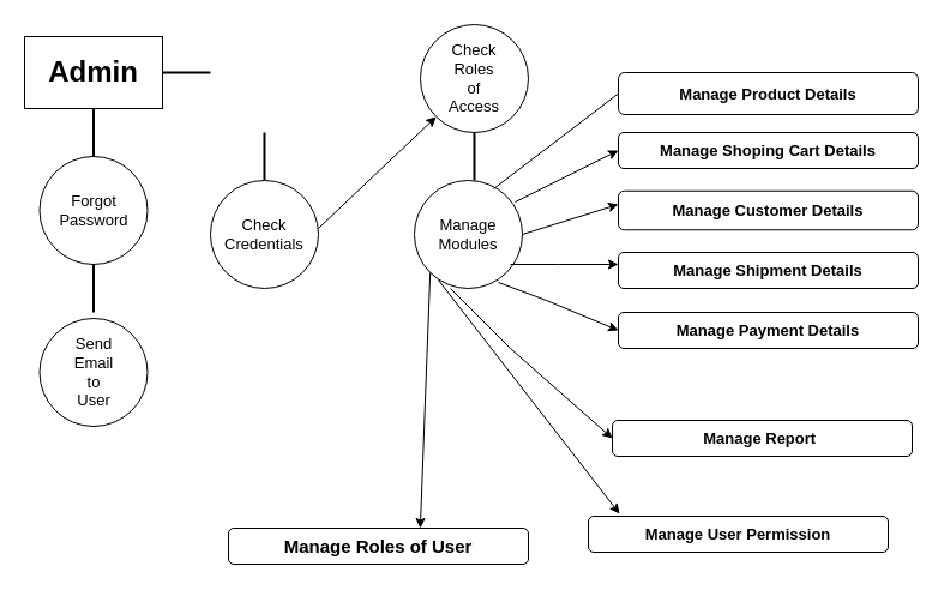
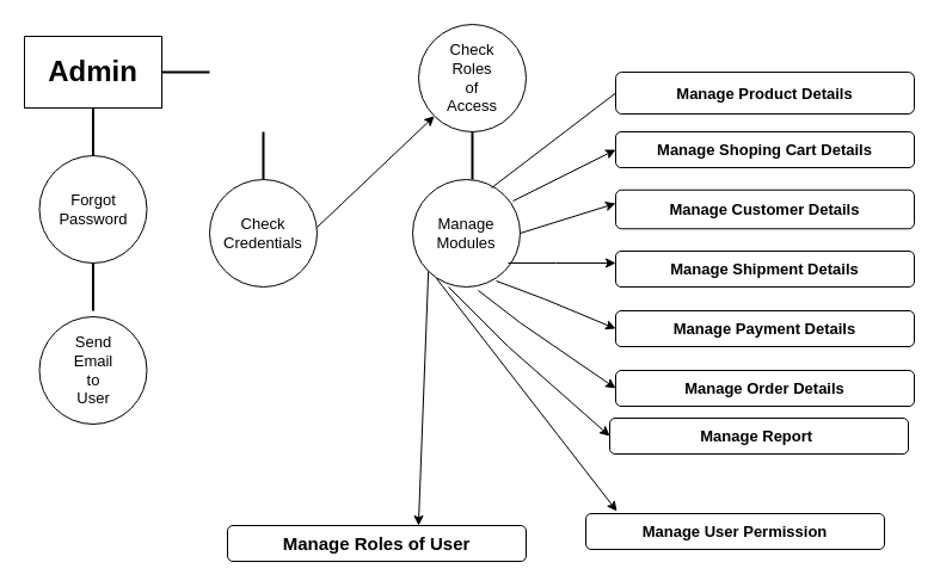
  <mxCell id="0" />
  <mxCell id="1" parent="0" />
  <mxCell id="2" value="&lt;h1&gt;Admin&lt;/h1&gt;" style="rounded=0;whiteSpace=wrap;html=1;" parent="1" vertex="1"><mxGeometry x="20" y="30" width="115" height="60" as="geometry" /></mxCell>
  <mxCell id="3" value="" style="line;strokeWidth=2;html=1;fontSize=13;" parent="1" vertex="1"><mxGeometry x="135" y="55" width="40" height="10" as="geometry" /></mxCell>
  <mxCell id="4" value="" style="line;strokeWidth=2;direction=south;html=1;fontSize=13;" parent="1" vertex="1"><mxGeometry x="72.5" y="90" width="10" height="40" as="geometry" /></mxCell>
  <mxCell id="5" value="Forgot&lt;br&gt;Password" style="ellipse;whiteSpace=wrap;html=1;aspect=fixed;fontSize=13;" parent="1" vertex="1"><mxGeometry x="32.5" y="130" width="90" height="90" as="geometry" /></mxCell>
  <mxCell id="6" value="" style="line;strokeWidth=2;direction=south;html=1;fontSize=13;" parent="1" vertex="1"><mxGeometry x="72.5" y="220" width="10" height="40" as="geometry" /></mxCell>
  <mxCell id="7" value="Send&lt;br&gt;Email&lt;br&gt;to&lt;br&gt;User" style="ellipse;whiteSpace=wrap;html=1;aspect=fixed;fontSize=13;" parent="1" vertex="1"><mxGeometry x="32.5" y="265" width="90" height="90" as="geometry" /></mxCell>
  <mxCell id="8" value="" style="line;strokeWidth=2;direction=south;html=1;fontSize=13;" parent="1" vertex="1"><mxGeometry x="215" y="110" width="10" height="40" as="geometry" /></mxCell>
  <mxCell id="9" value="Check&lt;br&gt;Credentials" style="ellipse;whiteSpace=wrap;html=1;aspect=fixed;fontSize=13;" parent="1" vertex="1"><mxGeometry x="175" y="150" width="90" height="90" as="geometry" /></mxCell>
  <mxCell id="10" value="" style="endArrow=classic;html=1;rounded=0;fontSize=13;entryX=0;entryY=1;entryDx=0;entryDy=0;" parent="1" target="11" edge="1"><mxGeometry width="50" height="50" relative="1" as="geometry"><mxPoint x="265" y="190" as="sourcePoint" /><mxPoint x="355" y="110" as="targetPoint" /></mxGeometry></mxCell>
  <mxCell id="11" value="Check&lt;br&gt;Roles&lt;br&gt;of&lt;br&gt;Access" style="ellipse;whiteSpace=wrap;html=1;aspect=fixed;fontSize=13;" parent="1" vertex="1"><mxGeometry x="350" y="20" width="90" height="90" as="geometry" /></mxCell>
  <mxCell id="12" value="" style="line;strokeWidth=2;direction=south;html=1;fontSize=13;" parent="1" vertex="1"><mxGeometry x="390" y="110" width="10" height="40" as="geometry" /></mxCell>
  <mxCell id="13" value="Manage&lt;br&gt;Modules" style="ellipse;whiteSpace=wrap;html=1;aspect=fixed;fontSize=13;" parent="1" vertex="1"><mxGeometry x="345" y="150" width="90" height="90" as="geometry" /></mxCell>
  <mxCell id="14" value="" style="endArrow=none;html=1;rounded=0;fontSize=13;entryX=0;entryY=0.5;entryDx=0;entryDy=0;exitX=0.733;exitY=0.078;exitDx=0;exitDy=0;exitPerimeter=0;" parent="1" source="13" target="15" edge="1"><mxGeometry width="50" height="50" relative="1" as="geometry"><mxPoint x="425" y="170" as="sourcePoint" /><mxPoint x="495" y="100" as="targetPoint" /></mxGeometry></mxCell>
  <mxCell id="15" value="Manage Product Details" style="rounded=1;whiteSpace=wrap;html=1;fontSize=13;fontStyle=1" parent="1" vertex="1"><mxGeometry x="515" y="60" width="250" height="35" as="geometry" /></mxCell>
  <mxCell id="16" value="" style="endArrow=classic;html=1;rounded=0;fontSize=13;exitX=0.933;exitY=0.2;exitDx=0;exitDy=0;exitPerimeter=0;entryX=0;entryY=0.5;entryDx=0;entryDy=0;" parent="1" source="13" target="17" edge="1"><mxGeometry width="50" height="50" relative="1" as="geometry"><mxPoint x="435" y="190" as="sourcePoint" /><mxPoint x="505" y="130" as="targetPoint" /></mxGeometry></mxCell>
  <mxCell id="17" value="Manage Shoping Cart Details" style="whiteSpace=wrap;html=1;fontSize=13;rounded=1;fontStyle=1;" parent="1" vertex="1"><mxGeometry x="515" y="110" width="250" height="30" as="geometry" /></mxCell>
  <mxCell id="18" value="" style="endArrow=classic;html=1;rounded=0;fontSize=13;exitX=1;exitY=0.5;exitDx=0;exitDy=0;" parent="1" source="13" edge="1"><mxGeometry width="50" height="50" relative="1" as="geometry"><mxPoint x="440" y="190" as="sourcePoint" /><mxPoint x="515" y="170" as="targetPoint" /><Array as="points" /></mxGeometry></mxCell>
  <mxCell id="19" value="&lt;b&gt;Manage Customer Details&lt;/b&gt;" style="rounded=1;whiteSpace=wrap;html=1;fontSize=13;" parent="1" vertex="1"><mxGeometry x="515" y="158.75" width="250" height="32.5" as="geometry" /></mxCell>
  <mxCell id="20" value="" style="endArrow=classic;html=1;rounded=0;fontSize=13;entryX=0;entryY=0.333;entryDx=0;entryDy=0;entryPerimeter=0;" parent="1" target="21" edge="1"><mxGeometry width="50" height="50" relative="1" as="geometry"><mxPoint x="425" y="220" as="sourcePoint" /><mxPoint x="505" y="210" as="targetPoint" /><Array as="points"><mxPoint x="465" y="220" /></Array></mxGeometry></mxCell>
  <mxCell id="21" value="&lt;b&gt;Manage Shipment Details&lt;/b&gt;" style="rounded=1;whiteSpace=wrap;html=1;fontSize=13;" parent="1" vertex="1"><mxGeometry x="515" y="210" width="250" height="30" as="geometry" /></mxCell>
  <mxCell id="22" value="Manage Payment Details" style="rounded=1;whiteSpace=wrap;html=1;fontSize=13;fontStyle=1" parent="1" vertex="1"><mxGeometry x="515" y="260" width="250" height="30" as="geometry" /></mxCell>
  <mxCell id="23" value="" style="endArrow=classic;html=1;rounded=0;fontSize=13;entryX=0;entryY=0.5;entryDx=0;entryDy=0;" parent="1" target="22" edge="1"><mxGeometry width="50" height="50" relative="1" as="geometry"><mxPoint x="415" y="235" as="sourcePoint" /><mxPoint x="505" y="270" as="targetPoint" /><Array as="points"><mxPoint x="455" y="250" /></Array></mxGeometry></mxCell>
+ <mxCell id="24" value="Manage Order Details" style="rounded=1;whiteSpace=wrap;html=1;fontSize=13;fontStyle=1" parent="1" vertex="1"><mxGeometry x="515" y="310" width="250" height="30" as="geometry" /></mxCell>
+ <mxCell id="25" value="" style="endArrow=classic;html=1;rounded=0;fontSize=13;exitX=0.611;exitY=1.033;exitDx=0;exitDy=0;exitPerimeter=0;entryX=0;entryY=0.5;entryDx=0;entryDy=0;" parent="1" source="13" target="24" edge="1"><mxGeometry width="50" height="50" relative="1" as="geometry"><mxPoint x="400" y="265" as="sourcePoint" /><mxPoint x="480" y="285" as="targetPoint" /><Array as="points"><mxPoint x="435" y="270" /></Array></mxGeometry></mxCell>
  <mxCell id="26" value="Manage Report&amp;nbsp;" style="rounded=1;whiteSpace=wrap;html=1;fontSize=13;fontStyle=1" parent="1" vertex="1"><mxGeometry x="510" y="350" width="250" height="30" as="geometry" /></mxCell>
  <mxCell id="27" value="" style="endArrow=classic;html=1;rounded=0;fontSize=13;entryX=0;entryY=0.5;entryDx=0;entryDy=0;exitX=0.333;exitY=1;exitDx=0;exitDy=0;exitPerimeter=0;" parent="1" source="13" target="26" edge="1"><mxGeometry width="50" height="50" relative="1" as="geometry"><mxPoint x="385" y="250" as="sourcePoint" /><mxPoint x="415" y="340" as="targetPoint" /><Array as="points"><mxPoint x="425" y="290" /></Array></mxGeometry></mxCell>
  <mxCell id="28" value="Manage User Permission" style="rounded=1;whiteSpace=wrap;html=1;fontSize=13;fontStyle=1" parent="1" vertex="1"><mxGeometry x="490" y="430" width="250" height="30" as="geometry" /></mxCell>
  <mxCell id="29" value="&lt;b&gt;Manage Roles of User&lt;/b&gt;" style="rounded=1;whiteSpace=wrap;html=1;fontSize=15;" parent="1" vertex="1"><mxGeometry x="190" y="440" width="250" height="30" as="geometry" /></mxCell>
  <mxCell id="30" value="" style="endArrow=classic;html=1;rounded=0;fontSize=15;entryX=0.104;entryY=-0.067;entryDx=0;entryDy=0;entryPerimeter=0;exitX=0.222;exitY=0.922;exitDx=0;exitDy=0;exitPerimeter=0;" parent="1" source="13" target="28" edge="1"><mxGeometry width="50" height="50" relative="1" as="geometry"><mxPoint x="365" y="240" as="sourcePoint" /><mxPoint x="365" y="280" as="targetPoint" /><Array as="points" /></mxGeometry></mxCell>
  <mxCell id="31" value="" style="endArrow=classic;html=1;rounded=0;fontSize=13;exitX=0;exitY=1;exitDx=0;exitDy=0;" parent="1" source="13" edge="1"><mxGeometry width="50" height="50" relative="1" as="geometry"><mxPoint x="305" y="360" as="sourcePoint" /><mxPoint x="350" y="440" as="targetPoint" /><Array as="points"><mxPoint x="350" y="437" /></Array></mxGeometry></mxCell>
